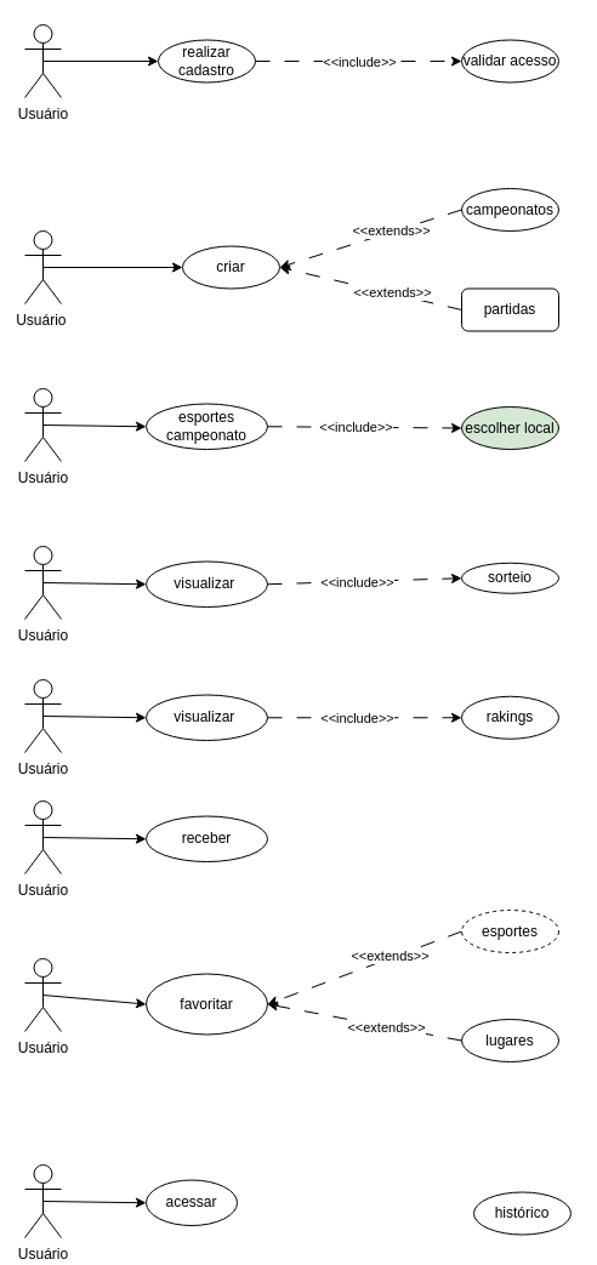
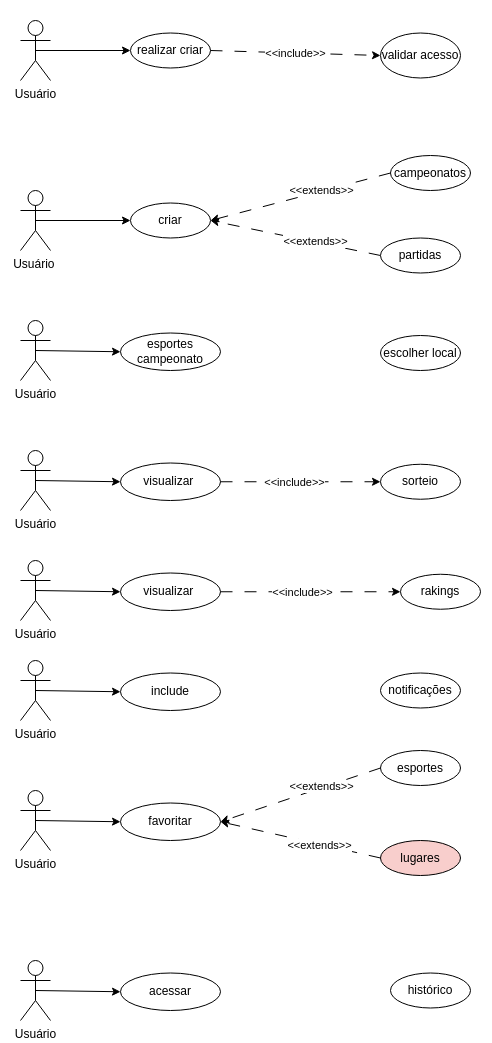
  <mxCell id="0" />
  <mxCell id="1" parent="0" />
  <mxCell id="2" value="Usuário" style="shape=umlActor;verticalLabelPosition=bottom;verticalAlign=top;html=1;outlineConnect=0;" vertex="1" parent="1"><mxGeometry x="20" y="20" width="30" height="60" as="geometry" /></mxCell>
  <mxCell id="3" value="" style="endArrow=classic;html=1;rounded=0;exitX=0.5;exitY=0.5;exitDx=0;exitDy=0;exitPerimeter=0;" edge="1" parent="1" source="2" target="4"><mxGeometry width="50" height="50" relative="1" as="geometry"><mxPoint x="100" y="140" as="sourcePoint" /><mxPoint x="160" y="50" as="targetPoint" /></mxGeometry></mxCell>
- <mxCell id="4" value="realizar cadastro" style="ellipse;whiteSpace=wrap;html=1;" vertex="1" parent="1"><mxGeometry x="130" y="32.5" width="80" height="35" as="geometry" /></mxCell>
+ <mxCell id="4" value="realizar criar" style="ellipse;whiteSpace=wrap;html=1;" vertex="1" parent="1"><mxGeometry x="130" y="32.5" width="80" height="35" as="geometry" /></mxCell>
  <mxCell id="5" value="" style="endArrow=classic;html=1;rounded=0;exitX=1;exitY=0.5;exitDx=0;exitDy=0;entryX=0;entryY=0.5;entryDx=0;entryDy=0;dashed=1;dashPattern=12 12;" edge="1" parent="1" source="4" target="7"><mxGeometry width="50" height="50" relative="1" as="geometry"><mxPoint x="100" y="130" as="sourcePoint" /><mxPoint x="270" y="50" as="targetPoint" /></mxGeometry></mxCell>
  <mxCell id="6" value="&amp;lt;&amp;lt;include&amp;gt;&amp;gt;" style="edgeLabel;html=1;align=center;verticalAlign=middle;resizable=0;points=[];" vertex="1" connectable="0" parent="5"><mxGeometry x="0.125" y="-1" relative="1" as="geometry"><mxPoint x="-11" y="-1" as="offset" /></mxGeometry></mxCell>
- <mxCell id="7" value="validar acesso" style="ellipse;whiteSpace=wrap;html=1;" vertex="1" parent="1"><mxGeometry x="380" y="32.5" width="80" height="35" as="geometry" /></mxCell>
+ <mxCell id="7" value="validar acesso" style="ellipse;whiteSpace=wrap;html=1;" vertex="1" parent="1"><mxGeometry x="380" y="32.5" width="80" height="45" as="geometry" /></mxCell>
  <mxCell id="8" value="Usuário&amp;nbsp;" style="shape=umlActor;verticalLabelPosition=bottom;verticalAlign=top;html=1;outlineConnect=0;" vertex="1" parent="1"><mxGeometry x="20" y="190" width="30" height="60" as="geometry" /></mxCell>
  <mxCell id="9" value="" style="endArrow=classic;html=1;rounded=0;exitX=0.5;exitY=0.5;exitDx=0;exitDy=0;exitPerimeter=0;entryX=0;entryY=0.5;entryDx=0;entryDy=0;" edge="1" parent="1" source="8" target="10"><mxGeometry width="50" height="50" relative="1" as="geometry"><mxPoint x="105" y="60" as="sourcePoint" /><mxPoint x="170" y="220" as="targetPoint" /></mxGeometry></mxCell>
- <mxCell id="10" value="criar" style="ellipse;whiteSpace=wrap;html=1;" vertex="1" parent="1"><mxGeometry x="150" y="202.5" width="80" height="35" as="geometry" /></mxCell>
+ <mxCell id="10" value="criar" style="ellipse;whiteSpace=wrap;html=1;" vertex="1" parent="1"><mxGeometry x="130" y="202.5" width="80" height="35" as="geometry" /></mxCell>
  <mxCell id="11" value="" style="endArrow=classic;html=1;rounded=0;entryX=1;entryY=0.5;entryDx=0;entryDy=0;exitX=0;exitY=0.5;exitDx=0;exitDy=0;dashed=1;dashPattern=12 12;" edge="1" parent="1" source="15" target="10"><mxGeometry width="50" height="50" relative="1" as="geometry"><mxPoint x="310" y="280" as="sourcePoint" /><mxPoint x="390" y="170" as="targetPoint" /></mxGeometry></mxCell>
  <mxCell id="12" value="&amp;lt;&amp;lt;extends&amp;gt;&amp;gt;" style="edgeLabel;html=1;align=center;verticalAlign=middle;resizable=0;points=[];" vertex="1" connectable="0" parent="11"><mxGeometry x="-0.229" y="-1" relative="1" as="geometry"><mxPoint as="offset" /></mxGeometry></mxCell>
  <mxCell id="13" value="" style="endArrow=classic;html=1;rounded=0;exitX=0;exitY=0.5;exitDx=0;exitDy=0;entryX=1;entryY=0.5;entryDx=0;entryDy=0;dashed=1;dashPattern=12 12;" edge="1" parent="1" source="16" target="10"><mxGeometry width="50" height="50" relative="1" as="geometry"><mxPoint x="270" y="230" as="sourcePoint" /><mxPoint x="240" y="270" as="targetPoint" /></mxGeometry></mxCell>
  <mxCell id="14" value="&amp;lt;&amp;lt;extends&amp;gt;&amp;gt;" style="edgeLabel;html=1;align=center;verticalAlign=middle;resizable=0;points=[];" vertex="1" connectable="0" parent="13"><mxGeometry x="-0.229" y="-1" relative="1" as="geometry"><mxPoint as="offset" /></mxGeometry></mxCell>
- <mxCell id="15" value="campeonatos" style="ellipse;whiteSpace=wrap;html=1;" vertex="1" parent="1"><mxGeometry x="380" y="155" width="80" height="35" as="geometry" /></mxCell>
- <mxCell id="16" value="partidas" style="whiteSpace=wrap;html=1;rounded=1;" vertex="1" parent="1"><mxGeometry x="380" y="237.5" width="80" height="35" as="geometry" /></mxCell>
+ <mxCell id="15" value="campeonatos" style="ellipse;whiteSpace=wrap;html=1;" vertex="1" parent="1"><mxGeometry x="390" y="155" width="80" height="35" as="geometry" /></mxCell>
+ <mxCell id="16" value="partidas" style="ellipse;whiteSpace=wrap;html=1;" vertex="1" parent="1"><mxGeometry x="380" y="237.5" width="80" height="35" as="geometry" /></mxCell>
  <mxCell id="17" value="Usuário" style="shape=umlActor;verticalLabelPosition=bottom;verticalAlign=top;html=1;outlineConnect=0;" vertex="1" parent="1"><mxGeometry x="20" y="320" width="30" height="60" as="geometry" /></mxCell>
  <mxCell id="18" value="" style="endArrow=classic;html=1;rounded=0;exitX=0.5;exitY=0.5;exitDx=0;exitDy=0;exitPerimeter=0;entryX=0;entryY=0.5;entryDx=0;entryDy=0;" edge="1" parent="1" source="17" target="19"><mxGeometry width="50" height="50" relative="1" as="geometry"><mxPoint x="-55" y="220" as="sourcePoint" /><mxPoint x="110" y="350" as="targetPoint" /></mxGeometry></mxCell>
  <mxCell id="19" value="esportes campeonato" style="ellipse;whiteSpace=wrap;html=1;" vertex="1" parent="1"><mxGeometry x="120" y="332.5" width="100" height="37.5" as="geometry" /></mxCell>
- <mxCell id="20" value="" style="endArrow=classic;html=1;rounded=0;exitX=1;exitY=0.5;exitDx=0;exitDy=0;entryX=0;entryY=0.5;entryDx=0;entryDy=0;dashed=1;dashPattern=12 12;" edge="1" parent="1" source="19" target="22"><mxGeometry width="50" height="50" relative="1" as="geometry"><mxPoint x="45" y="360" as="sourcePoint" /><mxPoint x="300" y="351" as="targetPoint" /></mxGeometry></mxCell>
- <mxCell id="21" value="&amp;lt;&amp;lt;include&amp;gt;&amp;gt;" style="edgeLabel;html=1;align=center;verticalAlign=middle;resizable=0;points=[];" vertex="1" connectable="0" parent="20"><mxGeometry x="-0.222" y="-1" relative="1" as="geometry"><mxPoint x="11" y="-1" as="offset" /></mxGeometry></mxCell>
- <mxCell id="22" value="escolher local" style="ellipse;whiteSpace=wrap;html=1;fillColor=#d5e8d4;" vertex="1" parent="1"><mxGeometry x="380" y="335" width="80" height="35" as="geometry" /></mxCell>
+ <mxCell id="22" value="escolher local" style="ellipse;whiteSpace=wrap;html=1;" vertex="1" parent="1"><mxGeometry x="380" y="335" width="80" height="35" as="geometry" /></mxCell>
  <mxCell id="23" value="Usuário" style="shape=umlActor;verticalLabelPosition=bottom;verticalAlign=top;html=1;outlineConnect=0;" vertex="1" parent="1"><mxGeometry x="20" y="450" width="30" height="60" as="geometry" /></mxCell>
  <mxCell id="24" value="" style="endArrow=classic;html=1;rounded=0;exitX=0.5;exitY=0.5;exitDx=0;exitDy=0;exitPerimeter=0;entryX=0;entryY=0.5;entryDx=0;entryDy=0;" edge="1" parent="1" source="23" target="25"><mxGeometry width="50" height="50" relative="1" as="geometry"><mxPoint x="-55" y="350" as="sourcePoint" /><mxPoint x="110" y="480" as="targetPoint" /></mxGeometry></mxCell>
  <mxCell id="25" value="visualizar&amp;nbsp;" style="ellipse;whiteSpace=wrap;html=1;" vertex="1" parent="1"><mxGeometry x="120" y="462.5" width="100" height="37.5" as="geometry" /></mxCell>
  <mxCell id="26" value="" style="endArrow=classic;html=1;rounded=0;exitX=1;exitY=0.5;exitDx=0;exitDy=0;entryX=0;entryY=0.5;entryDx=0;entryDy=0;dashed=1;dashPattern=12 12;" edge="1" parent="1" source="25" target="28"><mxGeometry width="50" height="50" relative="1" as="geometry"><mxPoint x="45" y="490" as="sourcePoint" /><mxPoint x="300" y="481" as="targetPoint" /></mxGeometry></mxCell>
  <mxCell id="27" value="&amp;lt;&amp;lt;include&amp;gt;&amp;gt;" style="edgeLabel;html=1;align=center;verticalAlign=middle;resizable=0;points=[];" vertex="1" connectable="0" parent="26"><mxGeometry x="-0.222" y="-1" relative="1" as="geometry"><mxPoint x="11" y="-1" as="offset" /></mxGeometry></mxCell>
- <mxCell id="28" value="sorteio" style="ellipse;whiteSpace=wrap;html=1;" vertex="1" parent="1"><mxGeometry x="380" y="463.75" width="80" height="25" as="geometry" /></mxCell>
+ <mxCell id="28" value="sorteio" style="ellipse;whiteSpace=wrap;html=1;" vertex="1" parent="1"><mxGeometry x="380" y="463.75" width="80" height="35" as="geometry" /></mxCell>
  <mxCell id="29" value="Usuário" style="shape=umlActor;verticalLabelPosition=bottom;verticalAlign=top;html=1;outlineConnect=0;" vertex="1" parent="1"><mxGeometry x="20" y="560" width="30" height="60" as="geometry" /></mxCell>
  <mxCell id="30" value="" style="endArrow=classic;html=1;rounded=0;exitX=0.5;exitY=0.5;exitDx=0;exitDy=0;exitPerimeter=0;entryX=0;entryY=0.5;entryDx=0;entryDy=0;" edge="1" parent="1" source="29" target="31"><mxGeometry width="50" height="50" relative="1" as="geometry"><mxPoint x="-55" y="460" as="sourcePoint" /><mxPoint x="110" y="590" as="targetPoint" /></mxGeometry></mxCell>
  <mxCell id="31" value="visualizar&amp;nbsp;" style="ellipse;whiteSpace=wrap;html=1;" vertex="1" parent="1"><mxGeometry x="120" y="572.5" width="100" height="37.5" as="geometry" /></mxCell>
  <mxCell id="32" value="" style="endArrow=classic;html=1;rounded=0;exitX=1;exitY=0.5;exitDx=0;exitDy=0;entryX=0;entryY=0.5;entryDx=0;entryDy=0;dashed=1;dashPattern=12 12;" edge="1" parent="1" source="31" target="34"><mxGeometry width="50" height="50" relative="1" as="geometry"><mxPoint x="45" y="600" as="sourcePoint" /><mxPoint x="300" y="591" as="targetPoint" /></mxGeometry></mxCell>
  <mxCell id="33" value="&amp;lt;&amp;lt;include&amp;gt;&amp;gt;" style="edgeLabel;html=1;align=center;verticalAlign=middle;resizable=0;points=[];" vertex="1" connectable="0" parent="32"><mxGeometry x="-0.222" y="-1" relative="1" as="geometry"><mxPoint x="11" y="-1" as="offset" /></mxGeometry></mxCell>
- <mxCell id="34" value="rakings" style="ellipse;whiteSpace=wrap;html=1;" vertex="1" parent="1"><mxGeometry x="380" y="573.75" width="80" height="35" as="geometry" /></mxCell>
+ <mxCell id="34" value="rakings" style="ellipse;whiteSpace=wrap;html=1;" vertex="1" parent="1"><mxGeometry x="400" y="573.75" width="80" height="35" as="geometry" /></mxCell>
  <mxCell id="35" value="Usuário" style="shape=umlActor;verticalLabelPosition=bottom;verticalAlign=top;html=1;outlineConnect=0;" vertex="1" parent="1"><mxGeometry x="20" y="660" width="30" height="60" as="geometry" /></mxCell>
  <mxCell id="36" value="" style="endArrow=classic;html=1;rounded=0;exitX=0.5;exitY=0.5;exitDx=0;exitDy=0;exitPerimeter=0;entryX=0;entryY=0.5;entryDx=0;entryDy=0;" edge="1" parent="1" source="35" target="37"><mxGeometry width="50" height="50" relative="1" as="geometry"><mxPoint x="-55" y="560" as="sourcePoint" /><mxPoint x="110" y="690" as="targetPoint" /></mxGeometry></mxCell>
- <mxCell id="37" value="receber" style="ellipse;whiteSpace=wrap;html=1;" vertex="1" parent="1"><mxGeometry x="120" y="672.5" width="100" height="37.5" as="geometry" /></mxCell>
+ <mxCell id="37" value="include" style="ellipse;whiteSpace=wrap;html=1;" vertex="1" parent="1"><mxGeometry x="120" y="672.5" width="100" height="37.5" as="geometry" /></mxCell>
+ <mxCell id="38" value="notificações" style="ellipse;whiteSpace=wrap;html=1;" vertex="1" parent="1"><mxGeometry x="380" y="672.5" width="80" height="35" as="geometry" /></mxCell>
  <mxCell id="39" value="Usuário" style="shape=umlActor;verticalLabelPosition=bottom;verticalAlign=top;html=1;outlineConnect=0;" vertex="1" parent="1"><mxGeometry x="20" y="790" width="30" height="60" as="geometry" /></mxCell>
  <mxCell id="40" value="" style="endArrow=classic;html=1;rounded=0;exitX=0.5;exitY=0.5;exitDx=0;exitDy=0;exitPerimeter=0;entryX=0;entryY=0.5;entryDx=0;entryDy=0;" edge="1" parent="1" source="39" target="41"><mxGeometry width="50" height="50" relative="1" as="geometry"><mxPoint x="-55" y="690" as="sourcePoint" /><mxPoint x="110" y="820" as="targetPoint" /></mxGeometry></mxCell>
- <mxCell id="41" value="favoritar" style="ellipse;whiteSpace=wrap;html=1;" vertex="1" parent="1"><mxGeometry x="120" y="802.5" width="100" height="50" as="geometry" /></mxCell>
+ <mxCell id="41" value="favoritar" style="ellipse;whiteSpace=wrap;html=1;" vertex="1" parent="1"><mxGeometry x="120" y="802.5" width="100" height="37.5" as="geometry" /></mxCell>
  <mxCell id="42" value="" style="endArrow=classic;html=1;rounded=0;exitX=0;exitY=0.5;exitDx=0;exitDy=0;entryX=1;entryY=0.5;entryDx=0;entryDy=0;dashed=1;dashPattern=12 12;" edge="1" parent="1" source="44" target="41"><mxGeometry width="50" height="50" relative="1" as="geometry"><mxPoint x="45" y="830" as="sourcePoint" /><mxPoint x="120" y="760" as="targetPoint" /></mxGeometry></mxCell>
  <mxCell id="43" value="&amp;lt;&amp;lt;extends&amp;gt;&amp;gt;" style="edgeLabel;html=1;align=center;verticalAlign=middle;resizable=0;points=[];" vertex="1" connectable="0" parent="42"><mxGeometry x="-0.367" y="-1" relative="1" as="geometry"><mxPoint x="-9" y="2" as="offset" /></mxGeometry></mxCell>
- <mxCell id="44" value="esportes" style="ellipse;whiteSpace=wrap;html=1;dashed=1;" vertex="1" parent="1"><mxGeometry x="380" y="750" width="80" height="35" as="geometry" /></mxCell>
+ <mxCell id="44" value="esportes" style="ellipse;whiteSpace=wrap;html=1;" vertex="1" parent="1"><mxGeometry x="380" y="750" width="80" height="35" as="geometry" /></mxCell>
  <mxCell id="45" value="" style="endArrow=classic;html=1;rounded=0;entryX=1;entryY=0.5;entryDx=0;entryDy=0;exitX=0;exitY=0.5;exitDx=0;exitDy=0;dashed=1;dashPattern=12 12;" edge="1" parent="1" source="47" target="41"><mxGeometry width="50" height="50" relative="1" as="geometry"><mxPoint x="210" y="860" as="sourcePoint" /><mxPoint x="320" y="860" as="targetPoint" /></mxGeometry></mxCell>
  <mxCell id="46" value="&amp;lt;&amp;lt;extends&amp;gt;&amp;gt;" style="edgeLabel;html=1;align=center;verticalAlign=middle;resizable=0;points=[];" vertex="1" connectable="0" parent="45"><mxGeometry x="-0.227" y="1" relative="1" as="geometry"><mxPoint as="offset" /></mxGeometry></mxCell>
- <mxCell id="47" value="lugares" style="ellipse;whiteSpace=wrap;html=1;" vertex="1" parent="1"><mxGeometry x="380" y="840" width="80" height="35" as="geometry" /></mxCell>
+ <mxCell id="47" value="lugares" style="ellipse;whiteSpace=wrap;html=1;fillColor=#f8cecc;" vertex="1" parent="1"><mxGeometry x="380" y="840" width="80" height="35" as="geometry" /></mxCell>
  <mxCell id="48" value="Usuário" style="shape=umlActor;verticalLabelPosition=bottom;verticalAlign=top;html=1;outlineConnect=0;" vertex="1" parent="1"><mxGeometry x="20" y="960" width="30" height="60" as="geometry" /></mxCell>
  <mxCell id="49" value="" style="endArrow=classic;html=1;rounded=0;exitX=0.5;exitY=0.5;exitDx=0;exitDy=0;exitPerimeter=0;entryX=0;entryY=0.5;entryDx=0;entryDy=0;" edge="1" parent="1" source="48" target="50"><mxGeometry width="50" height="50" relative="1" as="geometry"><mxPoint x="-55" y="860" as="sourcePoint" /><mxPoint x="110" y="990" as="targetPoint" /></mxGeometry></mxCell>
- <mxCell id="50" value="acessar" style="ellipse;whiteSpace=wrap;html=1;" vertex="1" parent="1"><mxGeometry x="120" y="972.5" width="75" height="37.5" as="geometry" /></mxCell>
- <mxCell id="51" value="histórico" style="ellipse;whiteSpace=wrap;html=1;" vertex="1" parent="1"><mxGeometry x="390" y="982.5" width="80" height="35" as="geometry" /></mxCell>
+ <mxCell id="50" value="acessar" style="ellipse;whiteSpace=wrap;html=1;" vertex="1" parent="1"><mxGeometry x="120" y="972.5" width="100" height="37.5" as="geometry" /></mxCell>
+ <mxCell id="51" value="histórico" style="ellipse;whiteSpace=wrap;html=1;" vertex="1" parent="1"><mxGeometry x="390" y="972.5" width="80" height="35" as="geometry" /></mxCell>
